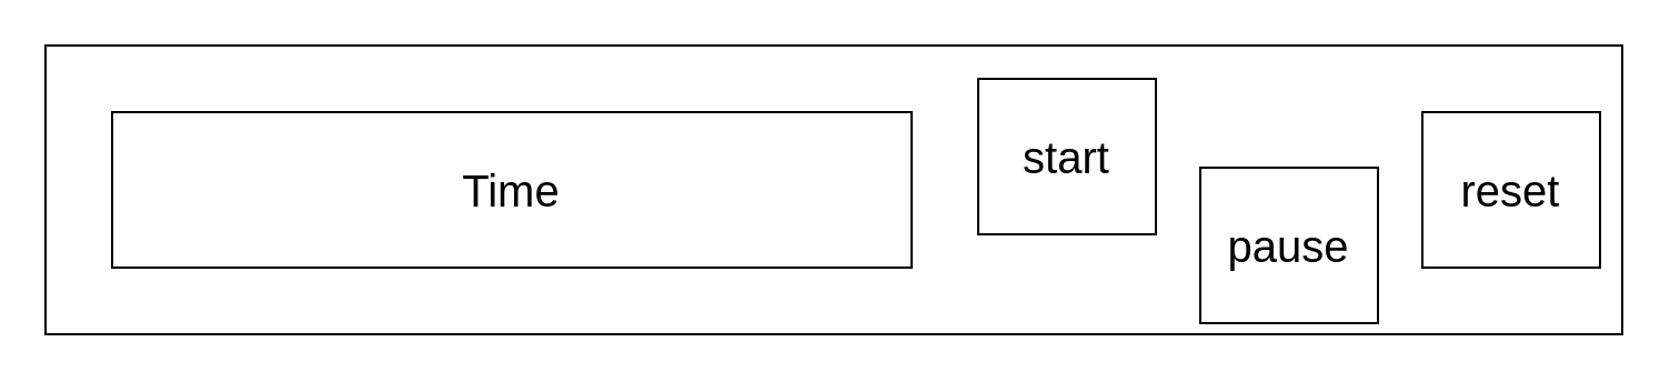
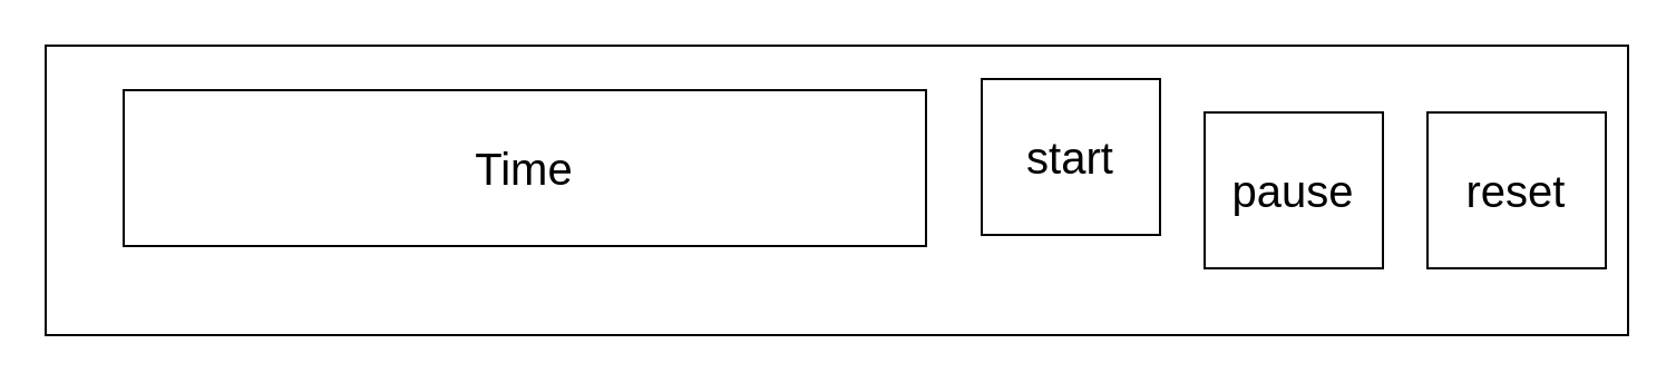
  <mxCell id="0" />
  <mxCell id="1" parent="0" />
  <mxCell id="2" value="" style="rounded=0;whiteSpace=wrap;html=1;" vertex="1" parent="1"><mxGeometry x="20" y="20" width="710" height="130" as="geometry" /></mxCell>
- <mxCell id="3" value="Time" style="rounded=0;whiteSpace=wrap;html=1;align=center;fontSize=20;" vertex="1" parent="1"><mxGeometry x="50" y="50" width="360" height="70" as="geometry" /></mxCell>
+ <mxCell id="3" value="Time" style="rounded=0;whiteSpace=wrap;html=1;align=center;fontSize=20;" vertex="1" parent="1"><mxGeometry x="55" y="40" width="360" height="70" as="geometry" /></mxCell>
  <mxCell id="4" value="start" style="rounded=0;whiteSpace=wrap;html=1;fontSize=20;" vertex="1" parent="1"><mxGeometry x="440" y="35" width="80" height="70" as="geometry" /></mxCell>
- <mxCell id="5" value="pause" style="rounded=0;whiteSpace=wrap;html=1;fontSize=20;" vertex="1" parent="1"><mxGeometry x="540" y="75" width="80" height="70" as="geometry" /></mxCell>
+ <mxCell id="5" value="pause" style="rounded=0;whiteSpace=wrap;html=1;fontSize=20;" vertex="1" parent="1"><mxGeometry x="540" y="50" width="80" height="70" as="geometry" /></mxCell>
  <mxCell id="6" value="reset" style="rounded=0;whiteSpace=wrap;html=1;fontSize=20;" vertex="1" parent="1"><mxGeometry x="640" y="50" width="80" height="70" as="geometry" /></mxCell>
